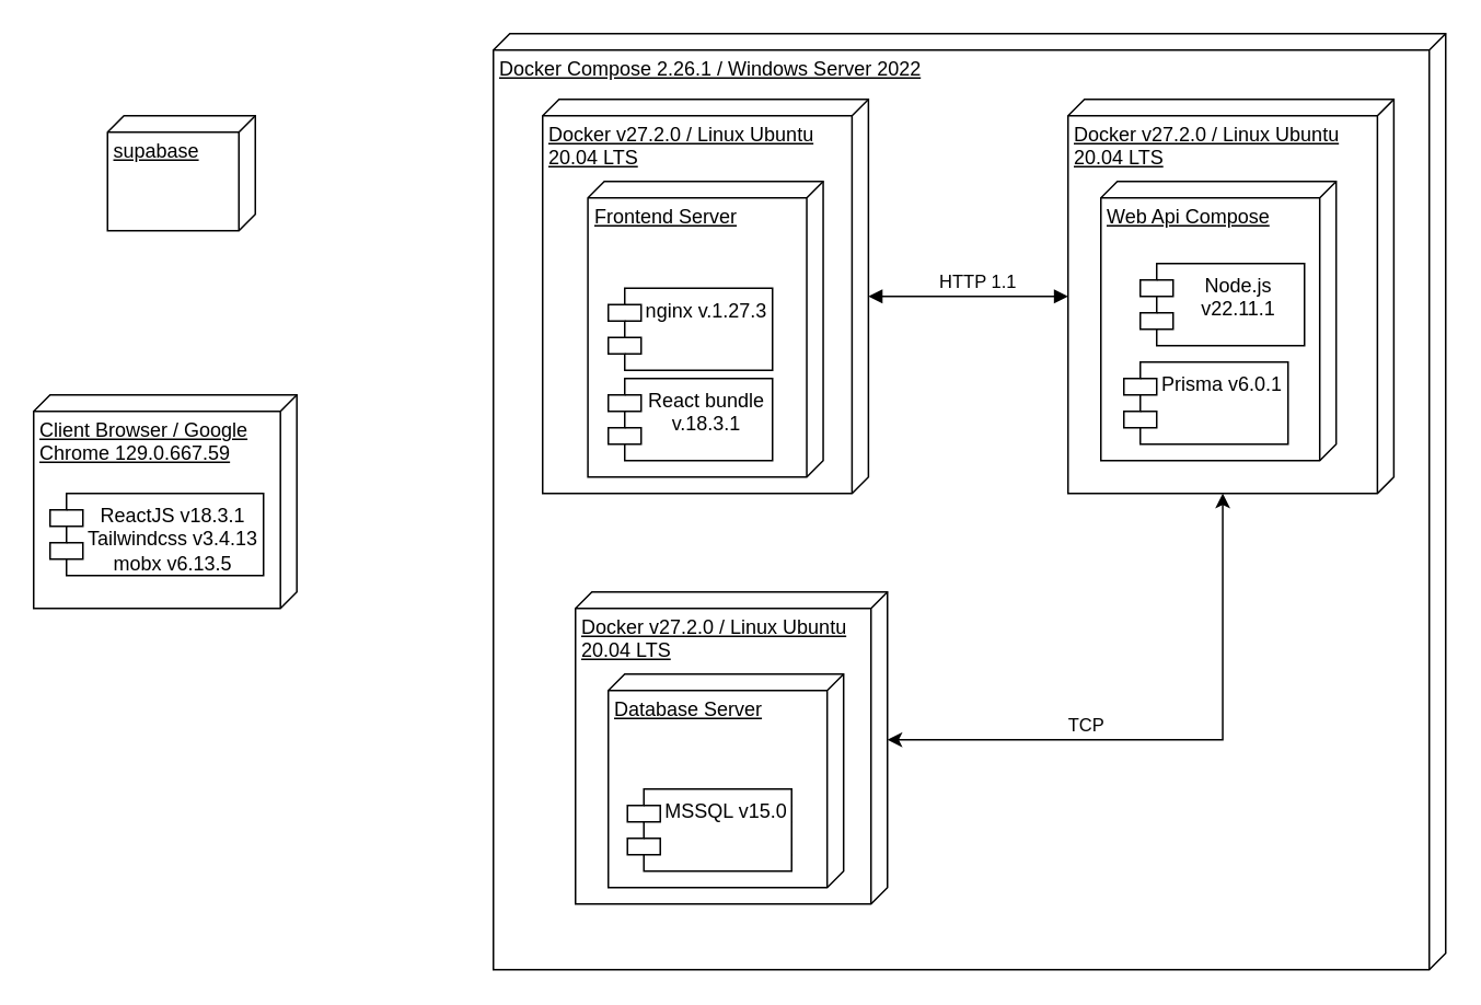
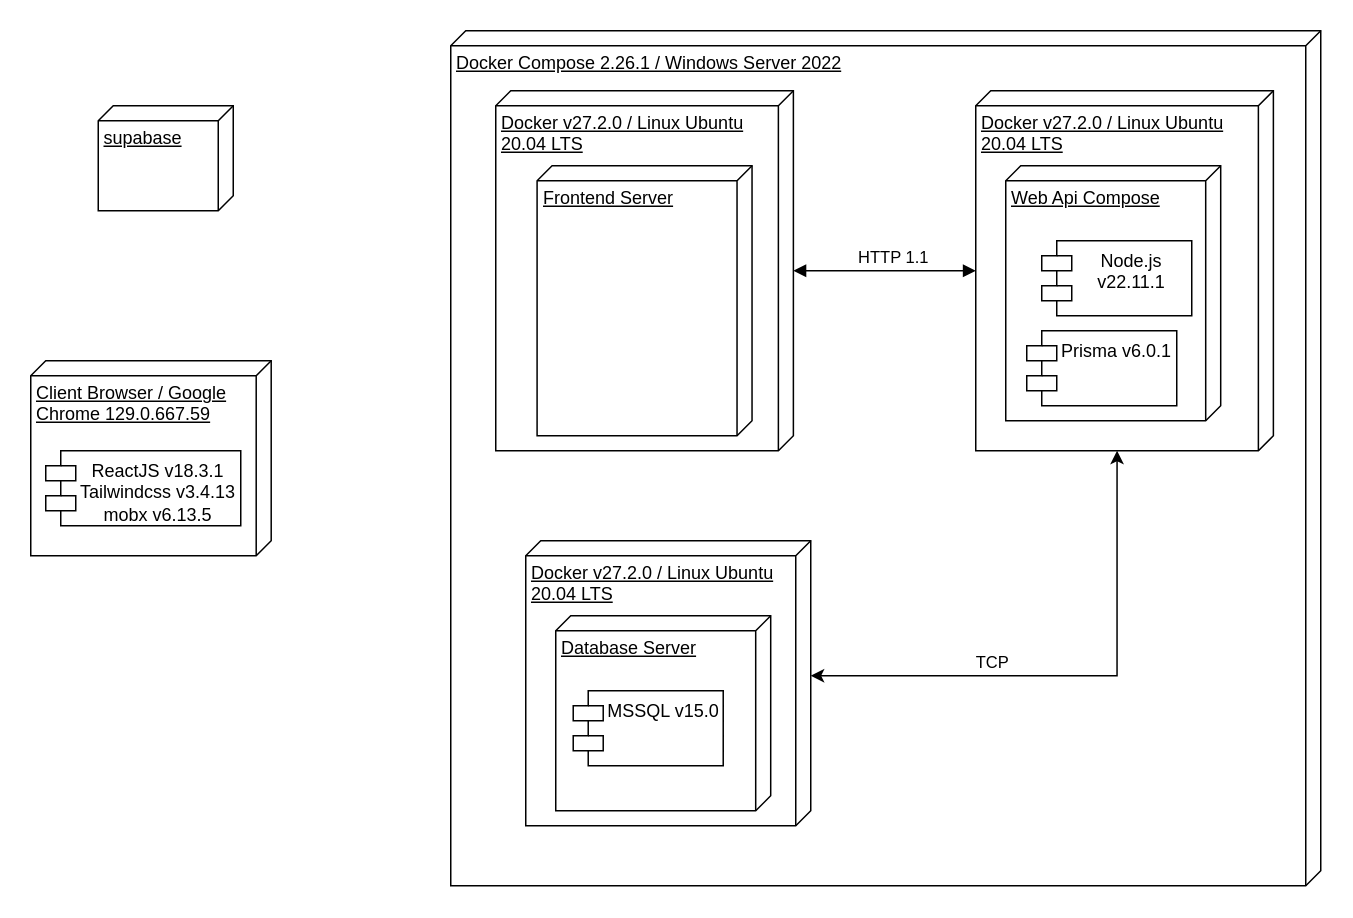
  <mxCell id="0" />
  <mxCell id="1" parent="0" />
  <mxCell id="2" value="Docker Compose 2.26.1 / Windows Server 2022" style="verticalAlign=top;align=left;spacingTop=8;spacingLeft=2;spacingRight=12;shape=cube;size=10;direction=south;fontStyle=4;html=1;whiteSpace=wrap;" parent="1" vertex="1"><mxGeometry x="300" y="20" width="580" height="570" as="geometry" /></mxCell>
  <mxCell id="3" value="Docker v27.2.0 / Linux Ubuntu 20.04 LTS" style="verticalAlign=top;align=left;spacingTop=8;spacingLeft=2;spacingRight=12;shape=cube;size=10;direction=south;fontStyle=4;html=1;whiteSpace=wrap;" parent="1" vertex="1"><mxGeometry x="330" y="60" width="198.42" height="240" as="geometry" /></mxCell>
  <mxCell id="4" style="edgeStyle=orthogonalEdgeStyle;rounded=0;orthogonalLoop=1;jettySize=auto;html=1;endArrow=block;endFill=1;startArrow=block;startFill=1;" parent="1" source="5" target="3" edge="1"><mxGeometry relative="1" as="geometry" /></mxCell>
  <mxCell id="5" value="Docker v27.2.0 / Linux Ubuntu 20.04 LTS" style="verticalAlign=top;align=left;spacingTop=8;spacingLeft=2;spacingRight=12;shape=cube;size=10;direction=south;fontStyle=4;html=1;whiteSpace=wrap;" parent="1" vertex="1"><mxGeometry x="650" y="60" width="198.42" height="240" as="geometry" /></mxCell>
  <mxCell id="6" value="Docker v27.2.0 / Linux Ubuntu 20.04 LTS" style="verticalAlign=top;align=left;spacingTop=8;spacingLeft=2;spacingRight=12;shape=cube;size=10;direction=south;fontStyle=4;html=1;whiteSpace=wrap;" parent="1" vertex="1"><mxGeometry x="350" y="360" width="190" height="190" as="geometry" /></mxCell>
  <mxCell id="7" value="Database Server" style="verticalAlign=top;align=left;spacingTop=8;spacingLeft=2;spacingRight=12;shape=cube;size=10;direction=south;fontStyle=4;html=1;whiteSpace=wrap;" parent="1" vertex="1"><mxGeometry x="370" y="410" width="143.3" height="130" as="geometry" /></mxCell>
  <mxCell id="8" value="Frontend Server" style="verticalAlign=top;align=left;spacingTop=8;spacingLeft=2;spacingRight=12;shape=cube;size=10;direction=south;fontStyle=4;html=1;whiteSpace=wrap;" parent="1" vertex="1"><mxGeometry x="357.56" y="110" width="143.3" height="180" as="geometry" /></mxCell>
  <mxCell id="9" value="Web Api Compose" style="verticalAlign=top;align=left;spacingTop=8;spacingLeft=2;spacingRight=12;shape=cube;size=10;direction=south;fontStyle=4;html=1;whiteSpace=wrap;" parent="1" vertex="1"><mxGeometry x="670" y="110" width="143.3" height="170" as="geometry" /></mxCell>
  <mxCell id="10" value="Client Browser / Google Chrome 129.0.667.59" style="verticalAlign=top;align=left;spacingTop=8;spacingLeft=2;spacingRight=12;shape=cube;size=10;direction=south;fontStyle=4;html=1;whiteSpace=wrap;" parent="1" vertex="1"><mxGeometry x="20" y="240" width="160.3" height="130" as="geometry" /></mxCell>
  <mxCell id="11" value="ReactJS v18.3.1&lt;br&gt;Tailwindcss v3.4.13&lt;br&gt;mobx v6.13.5" style="shape=module;align=left;spacingLeft=20;align=center;verticalAlign=top;whiteSpace=wrap;html=1;" parent="1" vertex="1"><mxGeometry x="30" y="300" width="130" height="50" as="geometry" /></mxCell>
- <mxCell id="12" value="nginx v.1.27.3" style="shape=module;align=left;spacingLeft=20;align=center;verticalAlign=top;whiteSpace=wrap;html=1;" parent="1" vertex="1"><mxGeometry x="370" y="175" width="100" height="50" as="geometry" /></mxCell>
- <mxCell id="13" value="MSSQL v15.0" style="shape=module;align=left;spacingLeft=20;align=center;verticalAlign=top;whiteSpace=wrap;html=1;" parent="1" vertex="1"><mxGeometry x="381.65" y="480" width="100" height="50" as="geometry" /></mxCell>
+ <mxCell id="13" value="MSSQL v15.0" style="shape=module;align=left;spacingLeft=20;align=center;verticalAlign=top;whiteSpace=wrap;html=1;" parent="1" vertex="1"><mxGeometry x="381.65" y="460" width="100" height="50" as="geometry" /></mxCell>
  <mxCell id="14" value="Node.js&lt;br&gt;v22.11.1" style="shape=module;align=left;spacingLeft=20;align=center;verticalAlign=top;whiteSpace=wrap;html=1;" parent="1" vertex="1"><mxGeometry x="694" y="160" width="100" height="50" as="geometry" /></mxCell>
  <mxCell id="15" value="Prisma v6.0.1" style="shape=module;align=left;spacingLeft=20;align=center;verticalAlign=top;whiteSpace=wrap;html=1;" parent="1" vertex="1"><mxGeometry x="684" y="220" width="100" height="50" as="geometry" /></mxCell>
- <mxCell id="16" value="React bundle v.18.3.1" style="shape=module;align=left;spacingLeft=20;align=center;verticalAlign=top;whiteSpace=wrap;html=1;" parent="1" vertex="1"><mxGeometry x="370" y="230" width="100" height="50" as="geometry" /></mxCell>
  <mxCell id="17" value="" style="endArrow=classic;startArrow=classic;html=1;rounded=0;exitX=0;exitY=0;exitDx=240;exitDy=104.21;exitPerimeter=0;entryX=0;entryY=0;entryDx=90;entryDy=0;entryPerimeter=0;edgeStyle=orthogonalEdgeStyle;" parent="1" source="5" target="6" edge="1"><mxGeometry width="50" height="50" relative="1" as="geometry"><mxPoint x="710" y="480" as="sourcePoint" /><mxPoint x="760" y="430" as="targetPoint" /></mxGeometry></mxCell>
  <mxCell id="18" value="TCP" style="edgeLabel;html=1;align=center;verticalAlign=middle;resizable=0;points=[];" parent="17" vertex="1" connectable="0"><mxGeometry x="0.264" y="-2" relative="1" as="geometry"><mxPoint x="-10" y="-8" as="offset" /></mxGeometry></mxCell>
  <mxCell id="19" value="HTTP 1.1" style="edgeLabel;html=1;align=center;verticalAlign=middle;resizable=0;points=[];" parent="1" vertex="1" connectable="0"><mxGeometry x="594" y="170" as="geometry" /></mxCell>
  <mxCell id="20" value="supabase" style="verticalAlign=top;align=left;spacingTop=8;spacingLeft=2;spacingRight=12;shape=cube;size=10;direction=south;fontStyle=4;html=1;whiteSpace=wrap;" vertex="1" parent="1"><mxGeometry x="65" y="70" width="90" height="70" as="geometry" /></mxCell>
